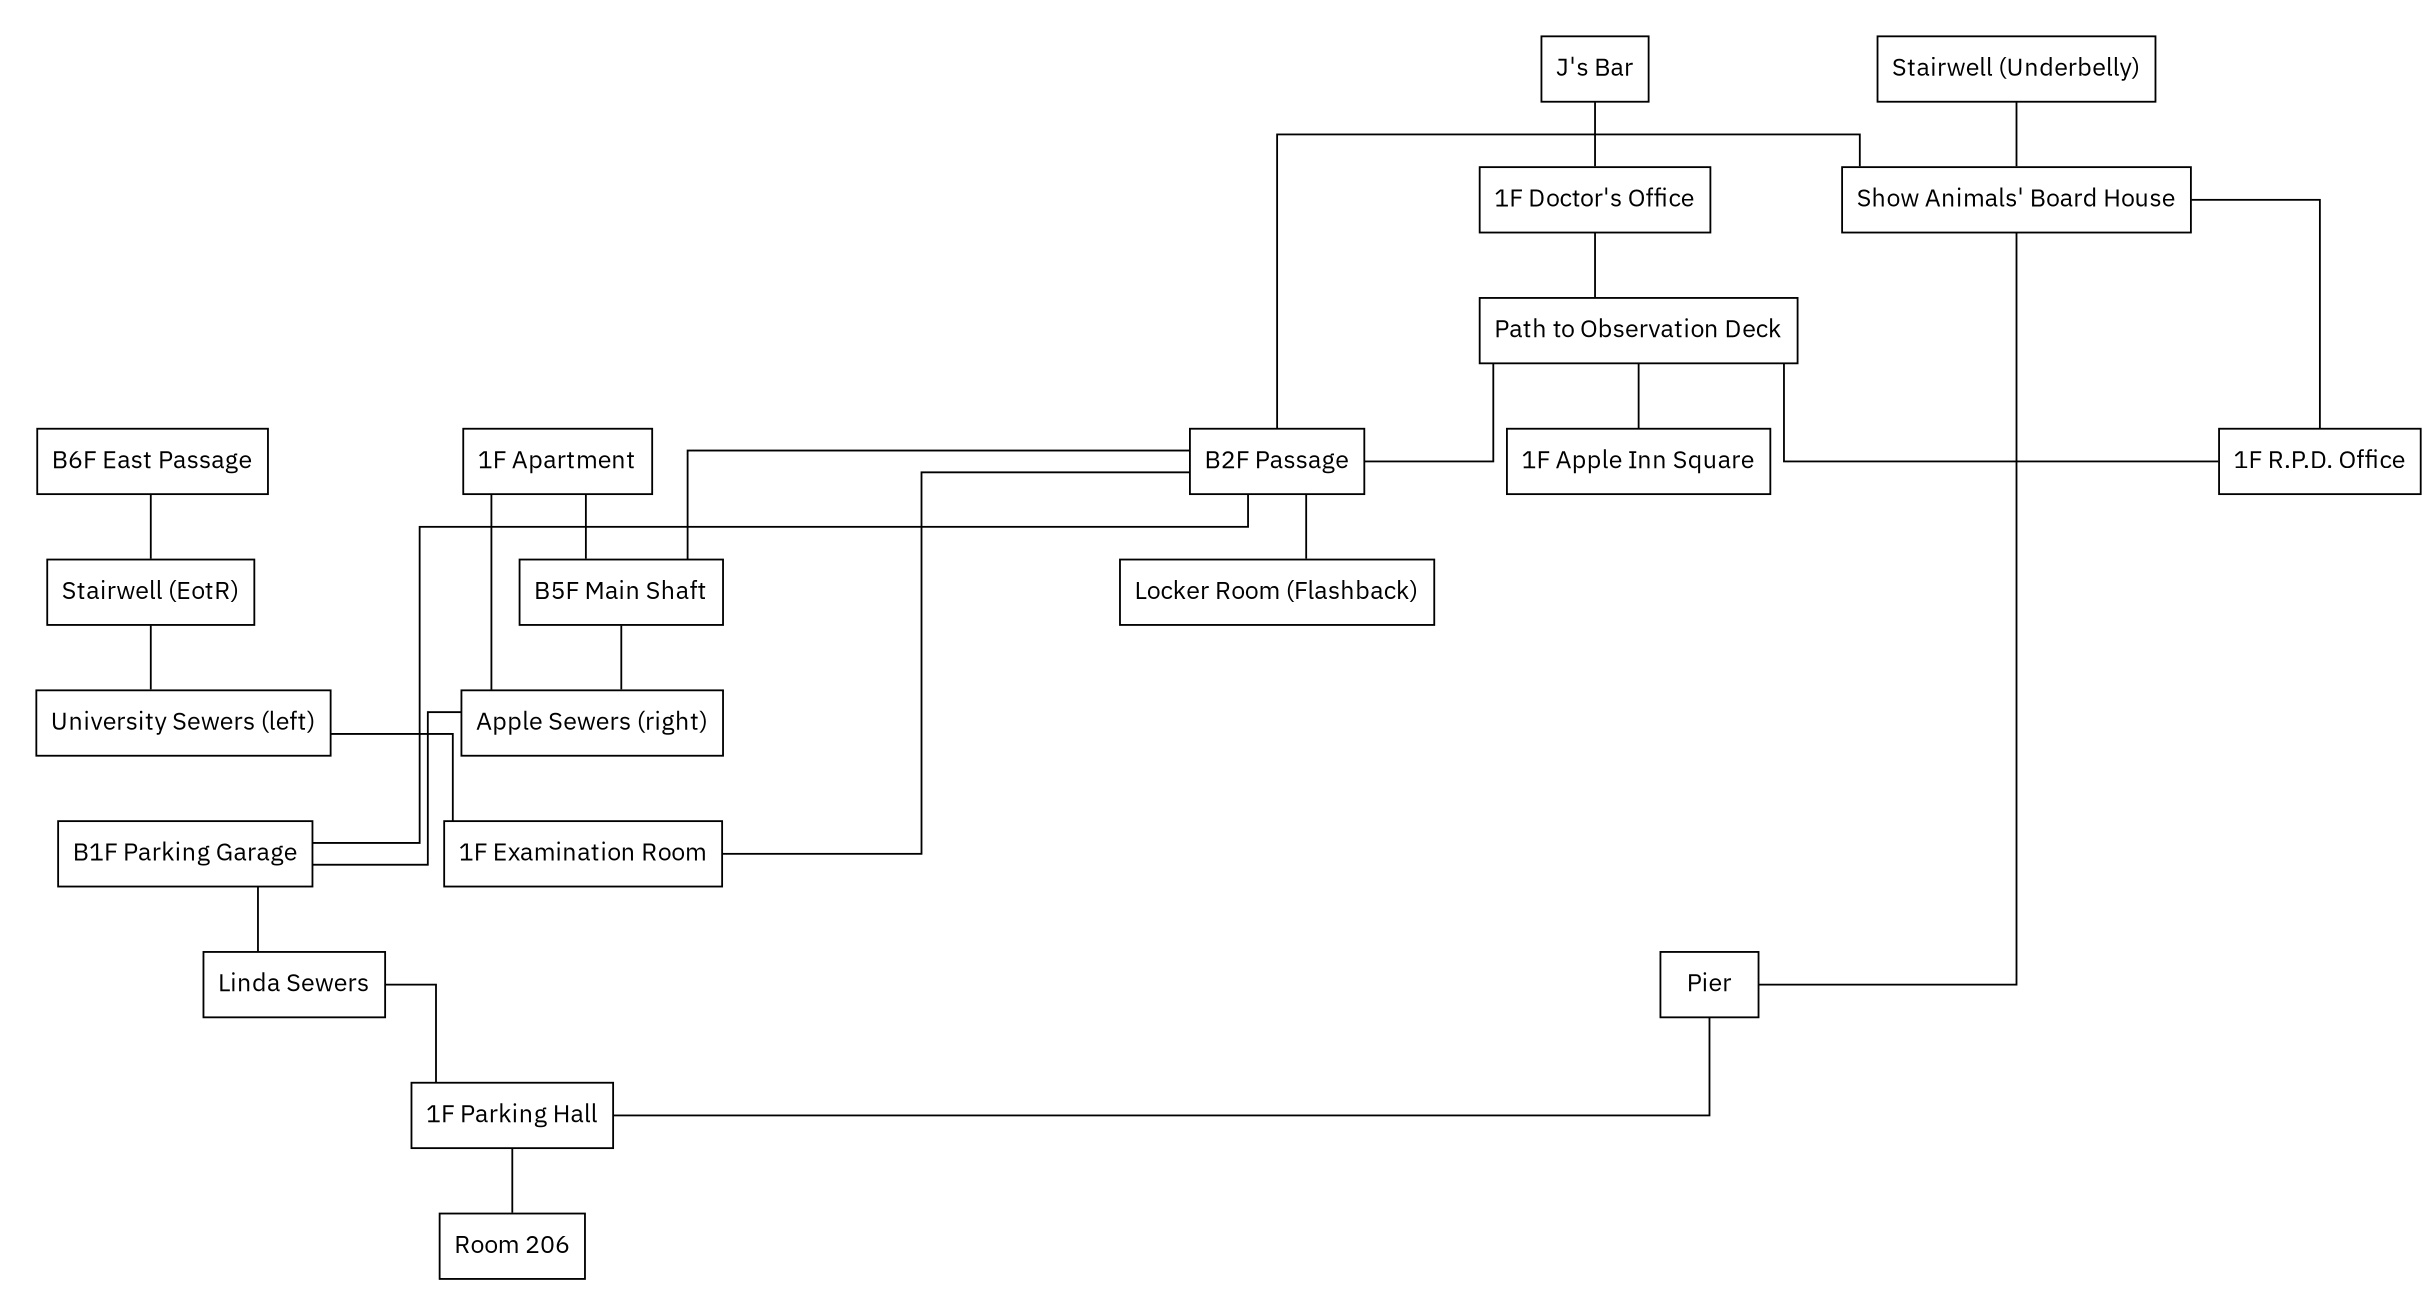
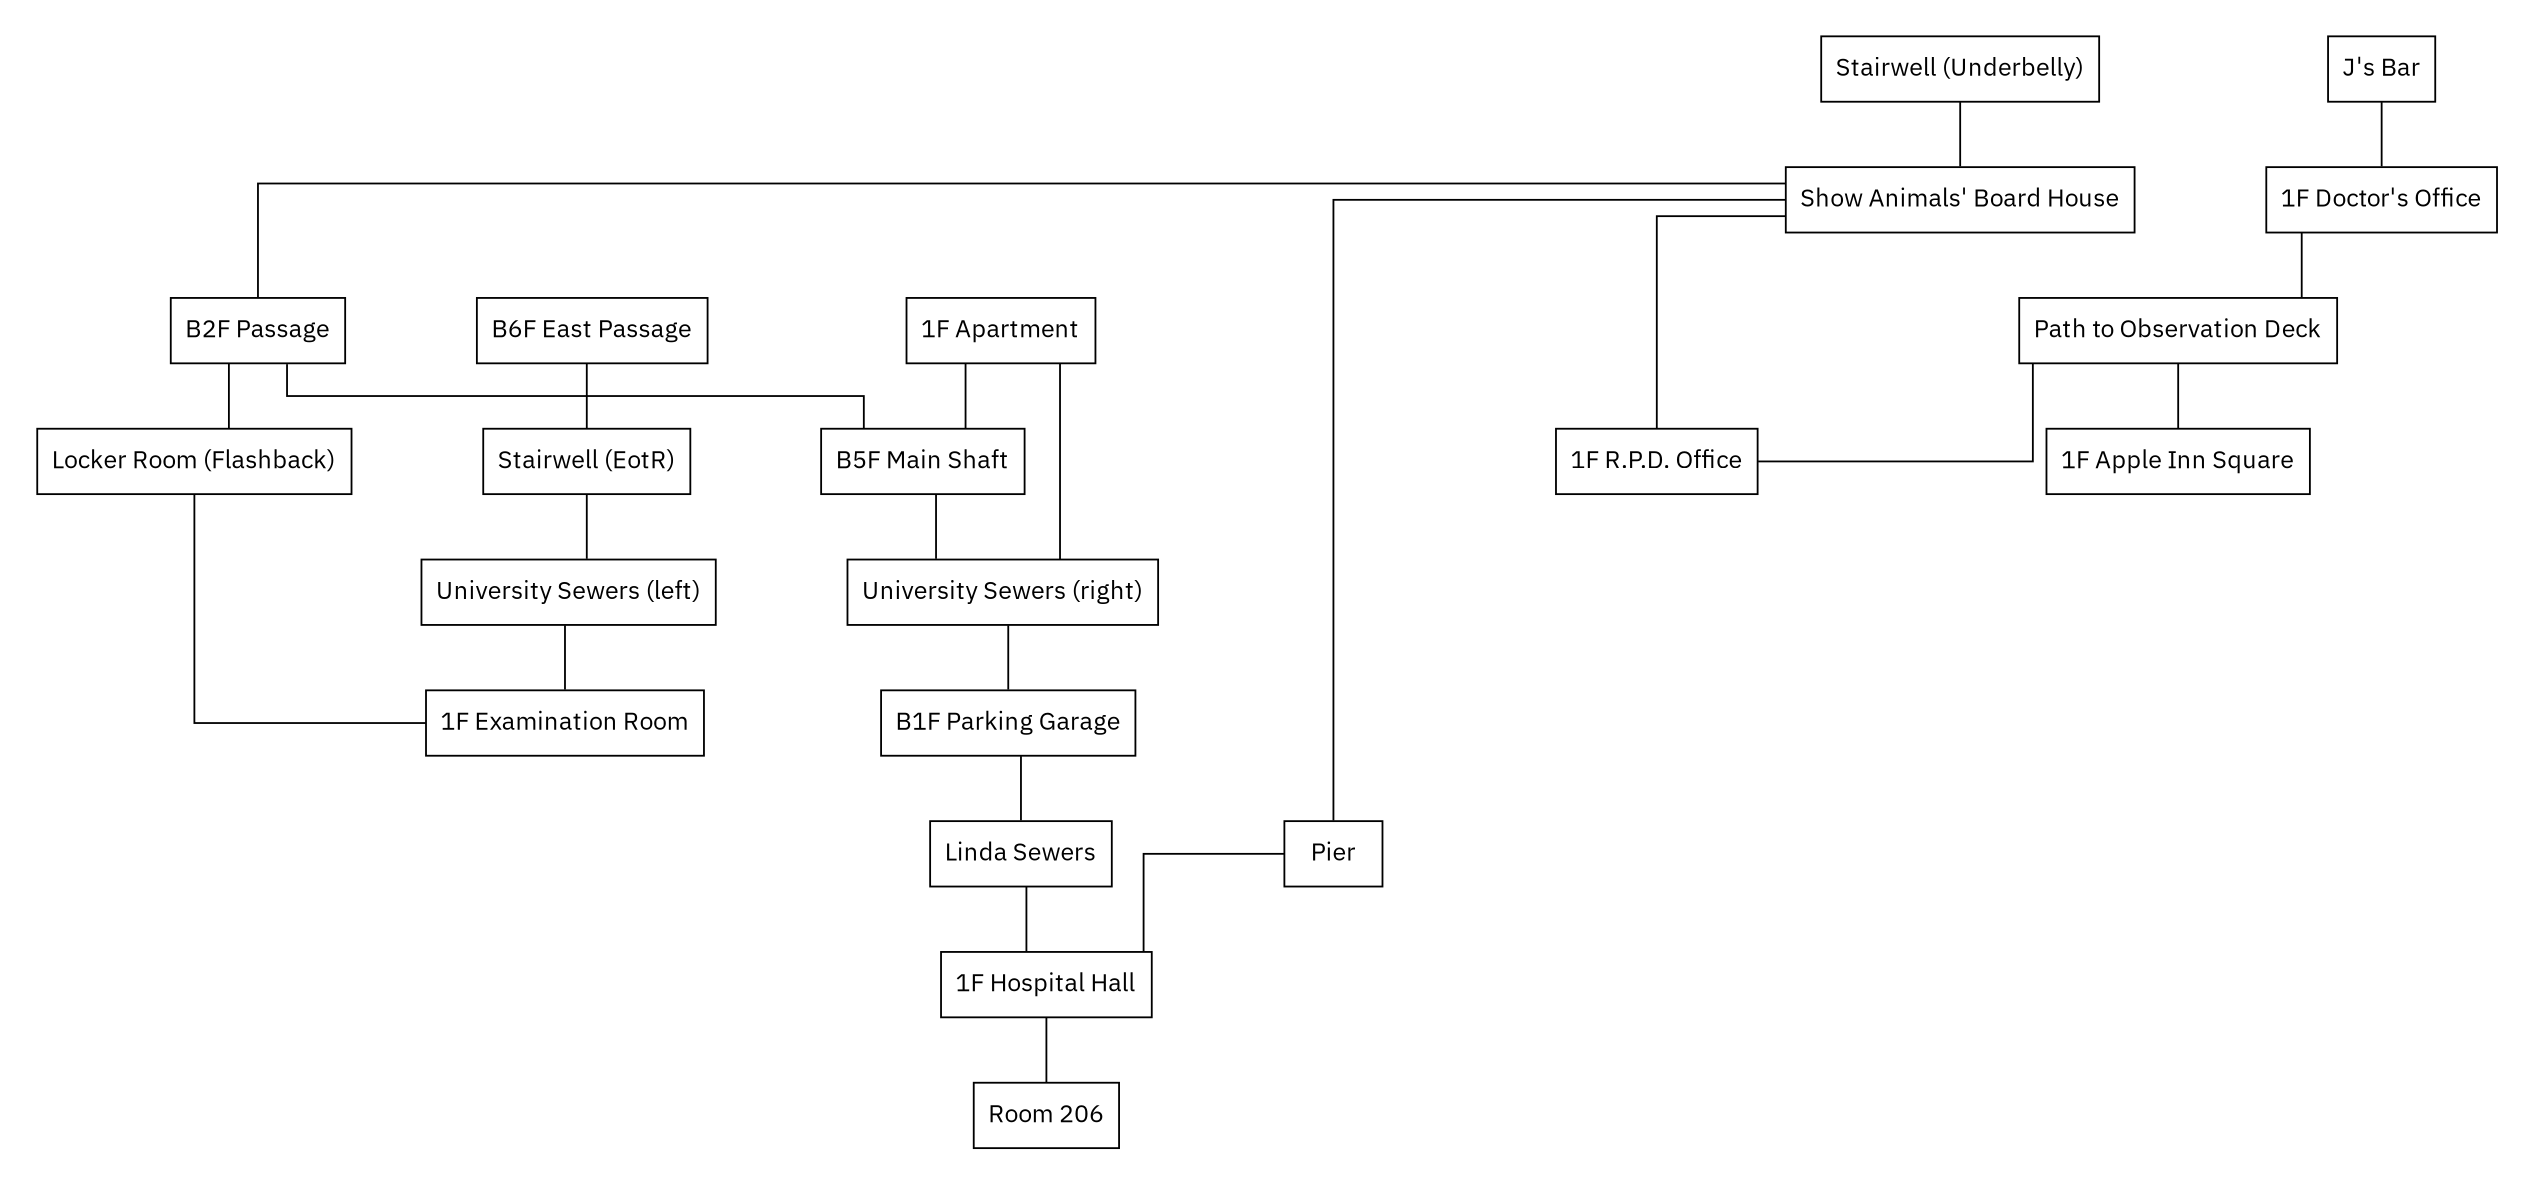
  graph {
    fontname="IBM Plex Sans"
    nodesep=1
    splines=ortho
    node [fontname="IBM Plex Sans" shape=box]
    edge [fontname="IBM Plex Sans"]
    "B6F East Passage"
    "Stairwell (EotR)"
    "University Sewers (left)"
    "1F Examination Room"
    "1F Apartment"
    "B5F Main Shaft"
-   "University Sewers (right)" [label="Apple Sewers (right)"]
+   "University Sewers (right)"
    "B1F Parking Garage"
    "Linda Sewers"
-   "1F Hospital Hall" [label="1F Parking Hall"]
+   "1F Hospital Hall"
    "Room 206"
    "J's Bar"
    "1F Doctor's Office"
    "Path to Observation Deck"
    "1F Apple Inn Square"
    "Stairwell (Underbelly)"
    "Show Animals' Board House"
    "B2F Passage"
    "Locker Room (Flashback)"
    "1F R.P.D. Office"
    Pier
    subgraph cluster_1 {
      style=invisible
      "B6F East Passage"
      "Stairwell (EotR)"
      "University Sewers (left)"
      "1F Examination Room"
      "1F Apartment"
      "B5F Main Shaft"
      "University Sewers (right)"
      "B1F Parking Garage"
      "Linda Sewers"
      "1F Hospital Hall"
      "Room 206"
    }
    subgraph cluster_2 {
      style=invisible
      "J's Bar"
      "1F Doctor's Office"
      "Path to Observation Deck"
      "1F Apple Inn Square"
      "Stairwell (Underbelly)"
      "Show Animals' Board House"
    }
    subgraph cluster_3 {
      style=invisible
      "B2F Passage"
      "Locker Room (Flashback)"
    }
    "B6F East Passage" -- "Stairwell (EotR)"
    "Stairwell (EotR)" -- "University Sewers (left)"
    "University Sewers (left)" -- "1F Examination Room"
    "1F Apartment" -- "B5F Main Shaft"
    "B5F Main Shaft" -- "University Sewers (right)"
    "University Sewers (right)" -- "1F Apartment"
    "University Sewers (right)" -- "B1F Parking Garage"
    "B1F Parking Garage" -- "Linda Sewers"
    "Linda Sewers" -- "1F Hospital Hall"
    "1F Hospital Hall" -- "Room 206"
    "J's Bar" -- "1F Doctor's Office"
    "1F Doctor's Office" -- "Path to Observation Deck"
    "Path to Observation Deck" -- "1F Apple Inn Square"
-   "Path to Observation Deck" -- "B2F Passage"
    "Path to Observation Deck" -- "1F R.P.D. Office"
    "Stairwell (Underbelly)" -- "Show Animals' Board House"
    "Show Animals' Board House" -- "B2F Passage"
    "Show Animals' Board House" -- Pier
-   "B2F Passage" -- "1F Examination Room"
+   "Locker Room (Flashback)" -- "1F Examination Room"
    "B2F Passage" -- "B5F Main Shaft"
-   "B2F Passage" -- "B1F Parking Garage"
    "B2F Passage" -- "Locker Room (Flashback)"
    "1F R.P.D. Office" -- "Show Animals' Board House"
    Pier -- "1F Hospital Hall"
  }
